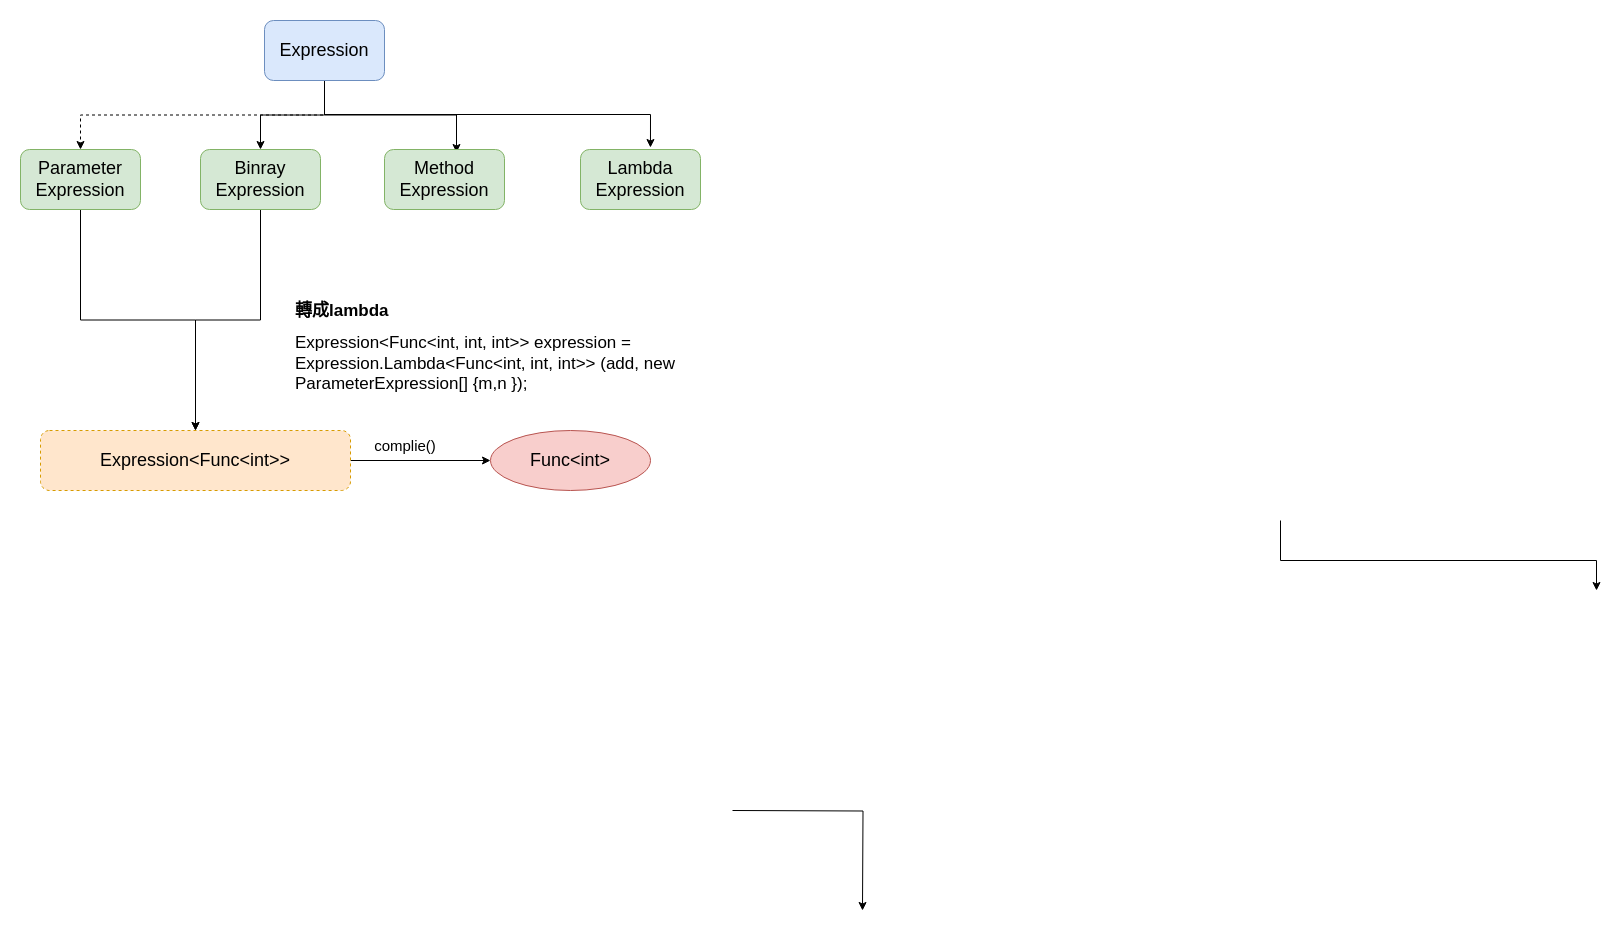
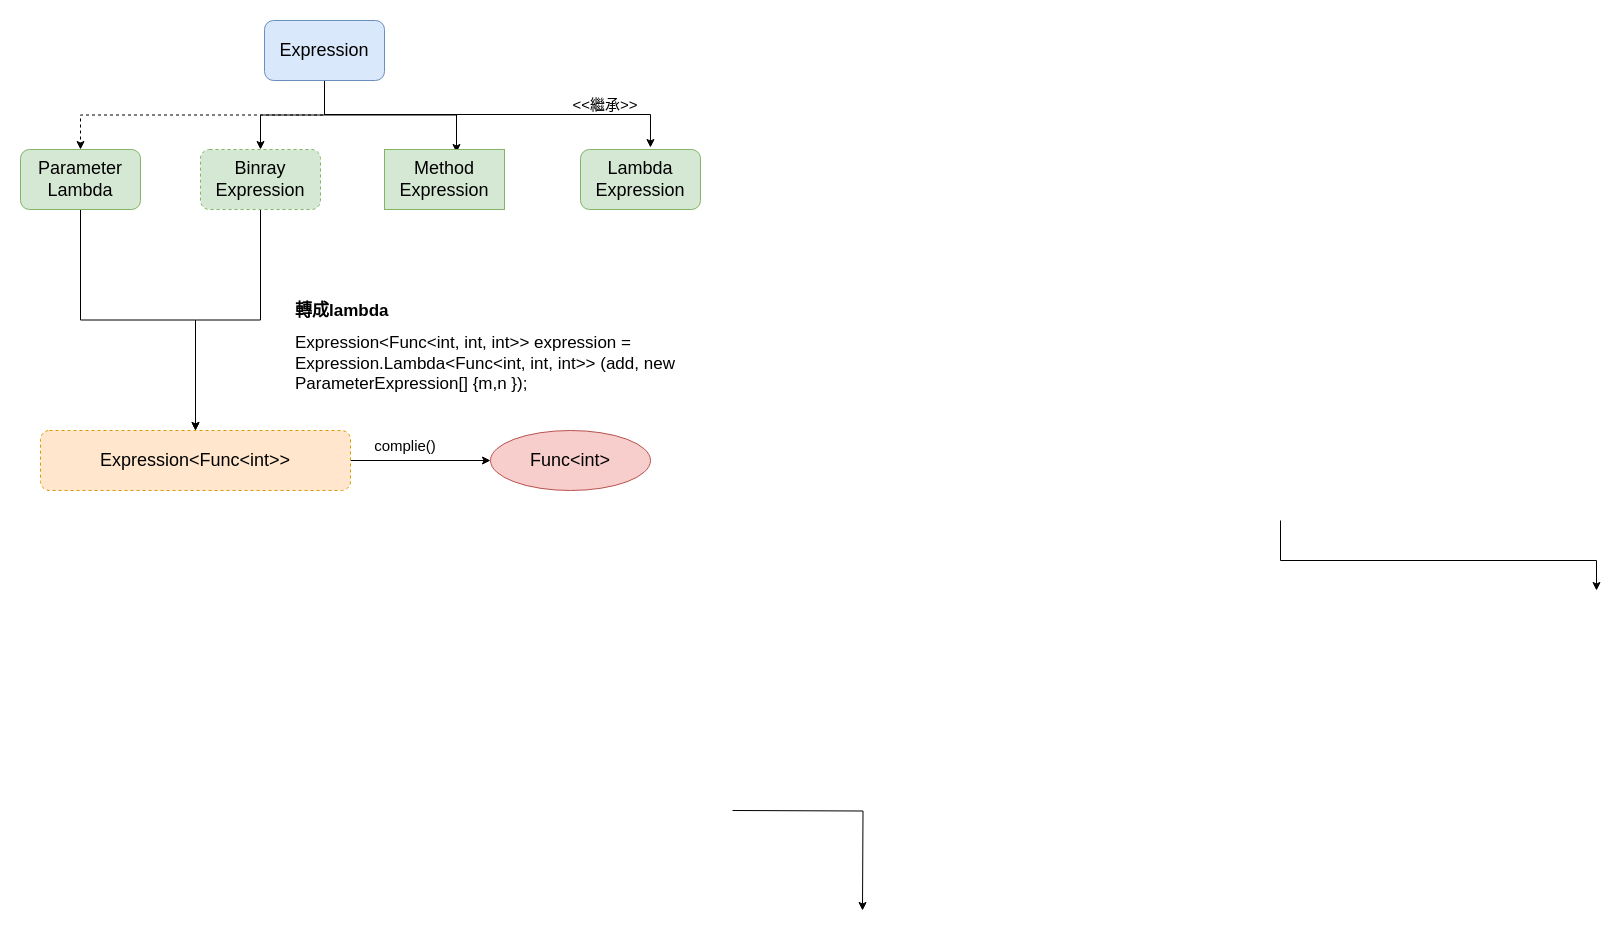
  <mxCell id="0" />
  <mxCell id="1" parent="0" />
  <mxCell id="2" style="edgeStyle=orthogonalEdgeStyle;rounded=0;orthogonalLoop=1;jettySize=auto;html=1;exitX=0.5;exitY=1;exitDx=0;exitDy=0;dashed=1;" edge="1" parent="1" source="7" target="10"><mxGeometry relative="1" as="geometry" /></mxCell>
  <mxCell id="3" style="edgeStyle=orthogonalEdgeStyle;rounded=0;orthogonalLoop=1;jettySize=auto;html=1;entryX=0.5;entryY=0;entryDx=0;entryDy=0;" edge="1" parent="1" source="7" target="12"><mxGeometry relative="1" as="geometry" /></mxCell>
  <mxCell id="4" style="edgeStyle=orthogonalEdgeStyle;rounded=0;orthogonalLoop=1;jettySize=auto;html=1;entryX=0.6;entryY=0.05;entryDx=0;entryDy=0;entryPerimeter=0;" edge="1" parent="1" source="7" target="13"><mxGeometry relative="1" as="geometry" /></mxCell>
  <mxCell id="5" style="edgeStyle=orthogonalEdgeStyle;rounded=0;orthogonalLoop=1;jettySize=auto;html=1;" edge="1" parent="1"><mxGeometry relative="1" as="geometry"><mxPoint x="1280" y="520" as="sourcePoint" /><mxPoint x="1596" y="590" as="targetPoint" /><Array as="points"><mxPoint x="1280" y="560" /><mxPoint x="1596" y="560" /></Array></mxGeometry></mxCell>
  <mxCell id="6" style="edgeStyle=orthogonalEdgeStyle;rounded=0;orthogonalLoop=1;jettySize=auto;html=1;entryX=0.583;entryY=-0.033;entryDx=0;entryDy=0;entryPerimeter=0;" edge="1" parent="1" target="14"><mxGeometry relative="1" as="geometry"><mxPoint x="324" y="79" as="sourcePoint" /><mxPoint x="633.04" y="149.98" as="targetPoint" /><Array as="points"><mxPoint x="324" y="114" /><mxPoint x="650" y="114" /></Array></mxGeometry></mxCell>
  <mxCell id="7" value="Expression" style="rounded=1;whiteSpace=wrap;html=1;fontSize=18;fillColor=#dae8fc;strokeColor=#6c8ebf;" vertex="1" parent="1"><mxGeometry x="264" y="20" width="120" height="60" as="geometry" /></mxCell>
  <mxCell id="8" style="edgeStyle=orthogonalEdgeStyle;rounded=0;orthogonalLoop=1;jettySize=auto;html=1;exitX=0.5;exitY=1;exitDx=0;exitDy=0;" edge="1" parent="1"><mxGeometry relative="1" as="geometry"><mxPoint x="862" y="910" as="targetPoint" /><mxPoint x="732" y="810" as="sourcePoint" /></mxGeometry></mxCell>
  <mxCell id="9" style="edgeStyle=orthogonalEdgeStyle;rounded=0;orthogonalLoop=1;jettySize=auto;html=1;entryX=0.5;entryY=0;entryDx=0;entryDy=0;" edge="1" parent="1" source="10" target="16"><mxGeometry relative="1" as="geometry" /></mxCell>
- <mxCell id="10" value="Parameter&lt;br&gt;Expression" style="rounded=1;whiteSpace=wrap;html=1;fontSize=18;fillColor=#d5e8d4;strokeColor=#82b366;" vertex="1" parent="1"><mxGeometry x="20" y="149" width="120" height="60" as="geometry" /></mxCell>
+ <mxCell id="10" value="Parameter&lt;br&gt;Lambda" style="rounded=1;whiteSpace=wrap;html=1;fontSize=18;fillColor=#d5e8d4;strokeColor=#82b366;" vertex="1" parent="1"><mxGeometry x="20" y="149" width="120" height="60" as="geometry" /></mxCell>
  <mxCell id="11" style="edgeStyle=orthogonalEdgeStyle;rounded=0;orthogonalLoop=1;jettySize=auto;html=1;exitX=0.5;exitY=1;exitDx=0;exitDy=0;entryX=0.5;entryY=0;entryDx=0;entryDy=0;" edge="1" parent="1" source="12" target="16"><mxGeometry relative="1" as="geometry" /></mxCell>
- <mxCell id="12" value="Binray&lt;br&gt;Expression" style="rounded=1;whiteSpace=wrap;html=1;fontSize=18;fillColor=#d5e8d4;strokeColor=#82b366;" vertex="1" parent="1"><mxGeometry x="200" y="149" width="120" height="60" as="geometry" /></mxCell>
- <mxCell id="13" value="Method&lt;br&gt;Expression" style="rounded=1;whiteSpace=wrap;html=1;fontSize=18;fillColor=#d5e8d4;strokeColor=#82b366;" vertex="1" parent="1"><mxGeometry x="384" y="149" width="120" height="60" as="geometry" /></mxCell>
+ <mxCell id="12" value="Binray&lt;br&gt;Expression" style="rounded=1;whiteSpace=wrap;html=1;fontSize=18;fillColor=#d5e8d4;strokeColor=#82b366;dashed=1;" vertex="1" parent="1"><mxGeometry x="200" y="149" width="120" height="60" as="geometry" /></mxCell>
+ <mxCell id="13" value="Method&lt;br&gt;Expression" style="whiteSpace=wrap;html=1;fontSize=18;fillColor=#d5e8d4;strokeColor=#82b366;rounded=0;" vertex="1" parent="1"><mxGeometry x="384" y="149" width="120" height="60" as="geometry" /></mxCell>
  <mxCell id="14" value="Lambda&lt;br&gt;Expression" style="rounded=1;whiteSpace=wrap;html=1;fontSize=18;fillColor=#d5e8d4;strokeColor=#82b366;" vertex="1" parent="1"><mxGeometry x="580" y="149" width="120" height="60" as="geometry" /></mxCell>
  <mxCell id="15" style="edgeStyle=orthogonalEdgeStyle;rounded=0;orthogonalLoop=1;jettySize=auto;html=1;entryX=0;entryY=0.5;entryDx=0;entryDy=0;" edge="1" parent="1" source="16" target="17"><mxGeometry relative="1" as="geometry" /></mxCell>
  <mxCell id="16" value="Expression&amp;lt;Func&amp;lt;int&amp;gt;&amp;gt;" style="rounded=1;whiteSpace=wrap;html=1;fillColor=#ffe6cc;strokeColor=#d79b00;fontSize=18;dashed=1;" vertex="1" parent="1"><mxGeometry x="40" y="430" width="310" height="60" as="geometry" /></mxCell>
  <mxCell id="17" value="Func&amp;lt;int&amp;gt;" style="ellipse;whiteSpace=wrap;html=1;fillColor=#f8cecc;strokeColor=#b85450;fontSize=18;" vertex="1" parent="1"><mxGeometry x="490" y="430" width="160" height="60" as="geometry" /></mxCell>
+ <mxCell id="18" value="&amp;lt;&amp;lt;繼承&amp;gt;&amp;gt;" style="text;html=1;strokeColor=none;fillColor=none;align=center;verticalAlign=middle;whiteSpace=wrap;rounded=0;fontSize=15;" vertex="1" parent="1"><mxGeometry x="560" y="89" width="90" height="30" as="geometry" /></mxCell>
  <mxCell id="19" value="&lt;h1 style=&quot;font-size: 17px;&quot;&gt;轉成lambda&lt;/h1&gt;&lt;div&gt;&lt;div&gt;Expression&amp;lt;Func&amp;lt;int, int, int&amp;gt;&amp;gt; expression = Expression.Lambda&amp;lt;Func&amp;lt;int, int, int&amp;gt;&amp;gt;&amp;nbsp;&lt;span style=&quot;background-color: initial;&quot;&gt;(add, new ParameterExpression[] {m,n });&lt;/span&gt;&lt;/div&gt;&lt;/div&gt;" style="text;html=1;strokeColor=none;fillColor=none;spacing=5;spacingTop=-20;whiteSpace=wrap;overflow=hidden;rounded=0;fontSize=17;" vertex="1" parent="1"><mxGeometry x="290" y="300" width="460" height="120" as="geometry" /></mxCell>
  <mxCell id="20" value="complie()" style="text;html=1;strokeColor=none;fillColor=none;align=center;verticalAlign=middle;whiteSpace=wrap;rounded=0;fontSize=15;" vertex="1" parent="1"><mxGeometry x="360" y="430" width="90" height="30" as="geometry" /></mxCell>
